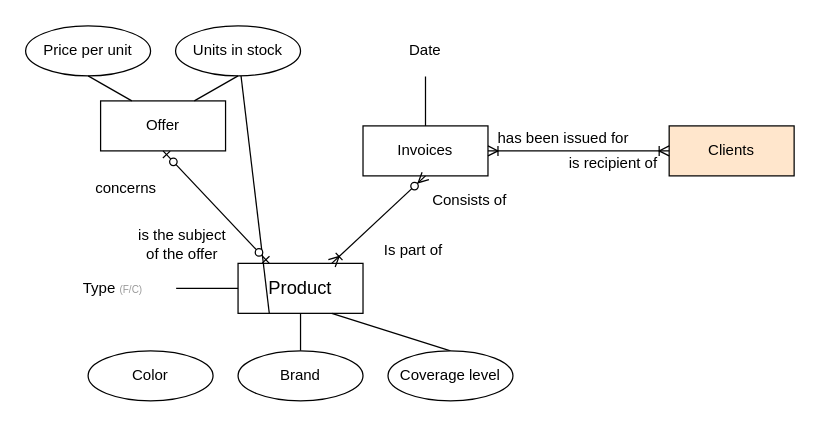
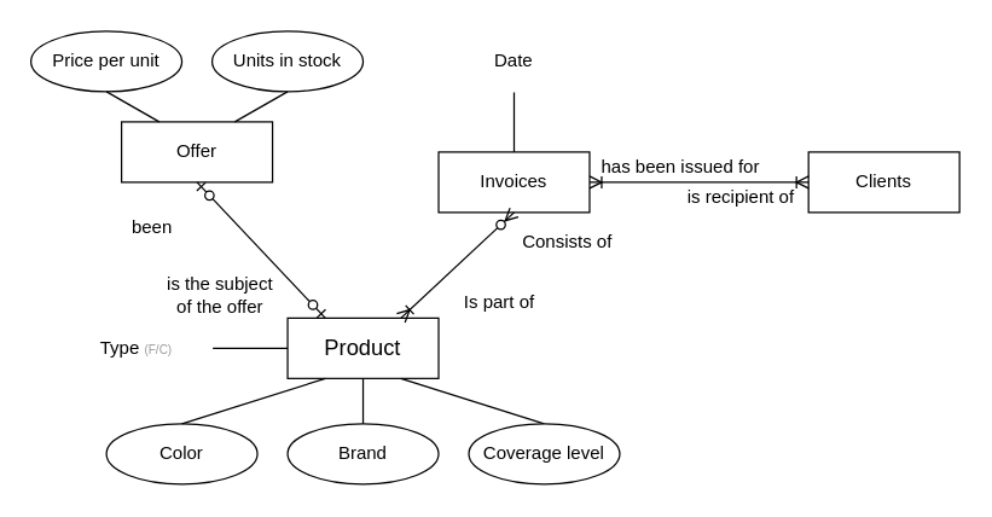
  <mxCell id="0" />
  <mxCell id="1" parent="0" />
  <mxCell id="2" value="Invoices" style="rounded=0;arcSize=10;whiteSpace=wrap;html=1;align=center;" parent="1" vertex="1"><mxGeometry x="290" y="100" width="100" height="40" as="geometry" /></mxCell>
  <mxCell id="3" value="Color" style="ellipse;whiteSpace=wrap;html=1;align=center;" parent="1" vertex="1"><mxGeometry x="70" y="280" width="100" height="40" as="geometry" /></mxCell>
  <mxCell id="4" value="Offer" style="rounded=0;arcSize=10;whiteSpace=wrap;html=1;align=center;" parent="1" vertex="1"><mxGeometry x="80" y="80" width="100" height="40" as="geometry" /></mxCell>
  <mxCell id="5" value="&lt;span lang=&quot;PL&quot; style=&quot;font-size: 11.0pt ; line-height: 107% ; font-family: &amp;#34;calibri&amp;#34; , sans-serif&quot;&gt;Product&lt;/span&gt;" style="rounded=0;arcSize=10;whiteSpace=wrap;html=1;align=center;" parent="1" vertex="1"><mxGeometry x="190" y="210" width="100" height="40" as="geometry" /></mxCell>
- <mxCell id="6" value="Clients" style="rounded=0;arcSize=10;whiteSpace=wrap;html=1;align=center;fillColor=#ffe6cc;" parent="1" vertex="1"><mxGeometry x="535" y="100" width="100" height="40" as="geometry" /></mxCell>
- <mxCell id="7" value="" style="endArrow=none;html=1;rounded=0;exitX=0.25;exitY=1;exitDx=0;exitDy=0;" parent="1" source="5" target="14" edge="1"><mxGeometry relative="1" as="geometry"><mxPoint x="190" y="230" as="sourcePoint" /><mxPoint x="350" y="230" as="targetPoint" /></mxGeometry></mxCell>
+ <mxCell id="6" value="Clients" style="rounded=0;arcSize=10;whiteSpace=wrap;html=1;align=center;" parent="1" vertex="1"><mxGeometry x="535" y="100" width="100" height="40" as="geometry" /></mxCell>
+ <mxCell id="7" value="" style="endArrow=none;html=1;rounded=0;exitX=0.25;exitY=1;exitDx=0;exitDy=0;entryX=0.5;entryY=0;entryDx=0;entryDy=0;" parent="1" source="5" target="3" edge="1"><mxGeometry relative="1" as="geometry"><mxPoint x="190" y="230" as="sourcePoint" /><mxPoint x="350" y="230" as="targetPoint" /></mxGeometry></mxCell>
  <mxCell id="8" value="" style="endArrow=none;html=1;rounded=0;exitX=0.5;exitY=1;exitDx=0;exitDy=0;entryX=0.5;entryY=0;entryDx=0;entryDy=0;" parent="1" source="5" target="11" edge="1"><mxGeometry relative="1" as="geometry"><mxPoint x="172.5" y="320" as="sourcePoint" /><mxPoint x="204.645" y="345.858" as="targetPoint" /></mxGeometry></mxCell>
  <mxCell id="9" value="" style="endArrow=none;html=1;rounded=0;exitX=0.75;exitY=1;exitDx=0;exitDy=0;entryX=0.5;entryY=0;entryDx=0;entryDy=0;" parent="1" source="5" target="12" edge="1"><mxGeometry relative="1" as="geometry"><mxPoint x="235" y="320" as="sourcePoint" /><mxPoint x="315" y="320" as="targetPoint" /></mxGeometry></mxCell>
  <mxCell id="10" value="" style="edgeStyle=entityRelationEdgeStyle;fontSize=12;html=1;endArrow=ERoneToMany;startArrow=ERoneToMany;exitX=1;exitY=0.5;exitDx=0;exitDy=0;entryX=0;entryY=0.5;entryDx=0;entryDy=0;startFill=0;" parent="1" source="2" target="6" edge="1"><mxGeometry width="100" height="100" relative="1" as="geometry"><mxPoint x="460" y="150" as="sourcePoint" /><mxPoint x="450" y="190" as="targetPoint" /></mxGeometry></mxCell>
  <mxCell id="11" value="Brand" style="ellipse;whiteSpace=wrap;html=1;align=center;" parent="1" vertex="1"><mxGeometry x="190" y="280" width="100" height="40" as="geometry" /></mxCell>
  <mxCell id="12" value="Coverage level" style="ellipse;whiteSpace=wrap;html=1;align=center;" parent="1" vertex="1"><mxGeometry x="310" y="280" width="100" height="40" as="geometry" /></mxCell>
  <mxCell id="13" value="Price per unit" style="ellipse;whiteSpace=wrap;html=1;align=center;" parent="1" vertex="1"><mxGeometry x="20" y="20" width="100" height="40" as="geometry" /></mxCell>
  <mxCell id="14" value="Units in stock" style="ellipse;whiteSpace=wrap;html=1;align=center;" parent="1" vertex="1"><mxGeometry x="140" y="20" width="100" height="40" as="geometry" /></mxCell>
  <mxCell id="15" value="" style="endArrow=none;html=1;rounded=0;entryX=0.25;entryY=0;entryDx=0;entryDy=0;exitX=0.5;exitY=1;exitDx=0;exitDy=0;" parent="1" source="13" target="4" edge="1"><mxGeometry relative="1" as="geometry"><mxPoint x="-25" y="170" as="sourcePoint" /><mxPoint x="135" y="170" as="targetPoint" /></mxGeometry></mxCell>
  <mxCell id="16" value="" style="endArrow=none;html=1;rounded=0;entryX=0.75;entryY=0;entryDx=0;entryDy=0;exitX=0.5;exitY=1;exitDx=0;exitDy=0;" parent="1" source="14" target="4" edge="1"><mxGeometry relative="1" as="geometry"><mxPoint x="190" y="60" as="sourcePoint" /><mxPoint x="205" y="100" as="targetPoint" /></mxGeometry></mxCell>
  <mxCell id="17" value="" style="fontSize=12;html=1;endArrow=ERzeroToOne;startArrow=ERzeroToOne;entryX=0.5;entryY=1;entryDx=0;entryDy=0;exitX=0.25;exitY=0;exitDx=0;exitDy=0;startFill=1;" parent="1" source="5" target="4" edge="1"><mxGeometry width="100" height="100" relative="1" as="geometry"><mxPoint x="110" y="160" as="sourcePoint" /><mxPoint x="115" y="130" as="targetPoint" /></mxGeometry></mxCell>
  <mxCell id="18" value="" style="edgeStyle=none;rounded=0;orthogonalLoop=1;jettySize=auto;html=1;startArrow=none;startFill=0;endArrow=none;endFill=0;entryX=0.5;entryY=0;entryDx=0;entryDy=0;exitX=0.5;exitY=1;exitDx=0;exitDy=0;" parent="1" source="19" target="2" edge="1"><mxGeometry relative="1" as="geometry"><mxPoint x="410" y="60" as="sourcePoint" /></mxGeometry></mxCell>
  <mxCell id="19" value="Date" style="ellipse;whiteSpace=wrap;html=1;align=center;rounded=0;strokeColor=#FFFFFF;" parent="1" vertex="1"><mxGeometry x="290" y="20" width="100" height="40" as="geometry" /></mxCell>
  <mxCell id="20" value="" style="edgeStyle=none;rounded=0;orthogonalLoop=1;jettySize=auto;html=1;startArrow=none;startFill=0;endArrow=none;endFill=0;entryX=0;entryY=0.5;entryDx=0;entryDy=0;" parent="1" source="21" target="5" edge="1"><mxGeometry relative="1" as="geometry" /></mxCell>
  <mxCell id="21" value="Type &lt;font style=&quot;font-size: 8px&quot; color=&quot;#999999&quot;&gt;(F/C)&lt;/font&gt;" style="ellipse;whiteSpace=wrap;html=1;align=center;rounded=0;strokeColor=#FFFFFF;" parent="1" vertex="1"><mxGeometry x="40" y="210" width="100" height="40" as="geometry" /></mxCell>
  <mxCell id="22" value="has been issued for" style="text;html=1;align=center;verticalAlign=middle;resizable=0;points=[];autosize=1;" parent="1" vertex="1"><mxGeometry x="390" y="100" width="120" height="20" as="geometry" /></mxCell>
  <mxCell id="23" value="is recipient of" style="text;html=1;align=center;verticalAlign=middle;resizable=0;points=[];autosize=1;" parent="1" vertex="1"><mxGeometry x="445" y="120" width="90" height="20" as="geometry" /></mxCell>
  <mxCell id="24" value="" style="fontSize=12;html=1;endArrow=ERzeroToMany;startArrow=ERoneToMany;startFill=0;endFill=1;exitX=0.75;exitY=0;exitDx=0;exitDy=0;entryX=0.5;entryY=1;entryDx=0;entryDy=0;" edge="1" parent="1" source="5" target="2"><mxGeometry width="100" height="100" relative="1" as="geometry"><mxPoint x="300" y="270" as="sourcePoint" /><mxPoint x="300" y="130" as="targetPoint" /></mxGeometry></mxCell>
  <mxCell id="25" value="Consists of" style="text;html=1;align=center;verticalAlign=middle;resizable=0;points=[];autosize=1;" vertex="1" parent="1"><mxGeometry x="340" y="150" width="70" height="20" as="geometry" /></mxCell>
  <mxCell id="26" value="Is part of" style="text;html=1;align=center;verticalAlign=middle;resizable=0;points=[];autosize=1;" vertex="1" parent="1"><mxGeometry x="300" y="190" width="60" height="20" as="geometry" /></mxCell>
- <mxCell id="27" value="concerns" style="text;html=1;align=center;verticalAlign=middle;resizable=0;points=[];autosize=1;" vertex="1" parent="1"><mxGeometry x="70" y="140" width="60" height="20" as="geometry" /></mxCell>
+ <mxCell id="27" value="been" style="text;html=1;align=center;verticalAlign=middle;resizable=0;points=[];autosize=1;" vertex="1" parent="1"><mxGeometry x="70" y="140" width="60" height="20" as="geometry" /></mxCell>
  <mxCell id="28" value="is the subject&lt;br&gt;of the offer" style="text;html=1;align=center;verticalAlign=middle;resizable=0;points=[];autosize=1;" vertex="1" parent="1"><mxGeometry x="100" y="180" width="90" height="30" as="geometry" /></mxCell>
